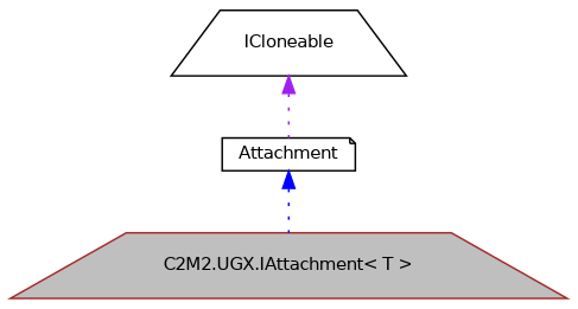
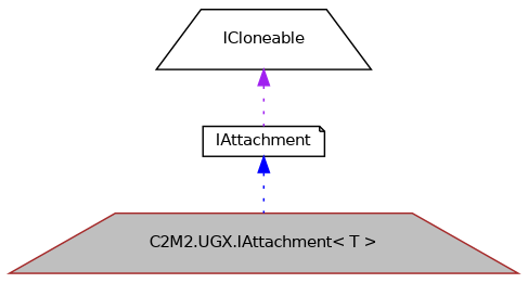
  digraph {
    node [color=black fillcolor=white fontname=Helvetica fontsize=10 shape=trapezium style=filled]
    edge [dir=back fontname=Helvetica fontsize=10 labelfontname=Helvetica labelfontsize=10 style=dotted]
    n1 [color=brown fillcolor=grey75 fontcolor=black height=0.2 label="C2M2.UGX.IAttachment\< T \>" width=0.4]
-   n2 [height=0.2 label=Attachment shape=note width=0.4]
+   n2 [height=0.2 label=IAttachment shape=note width=0.4]
    n3 [height=0.2 label=ICloneable width=0.4]
    n2 -> n1 [color=blue]
    n3 -> n2 [color=purple]
  }
